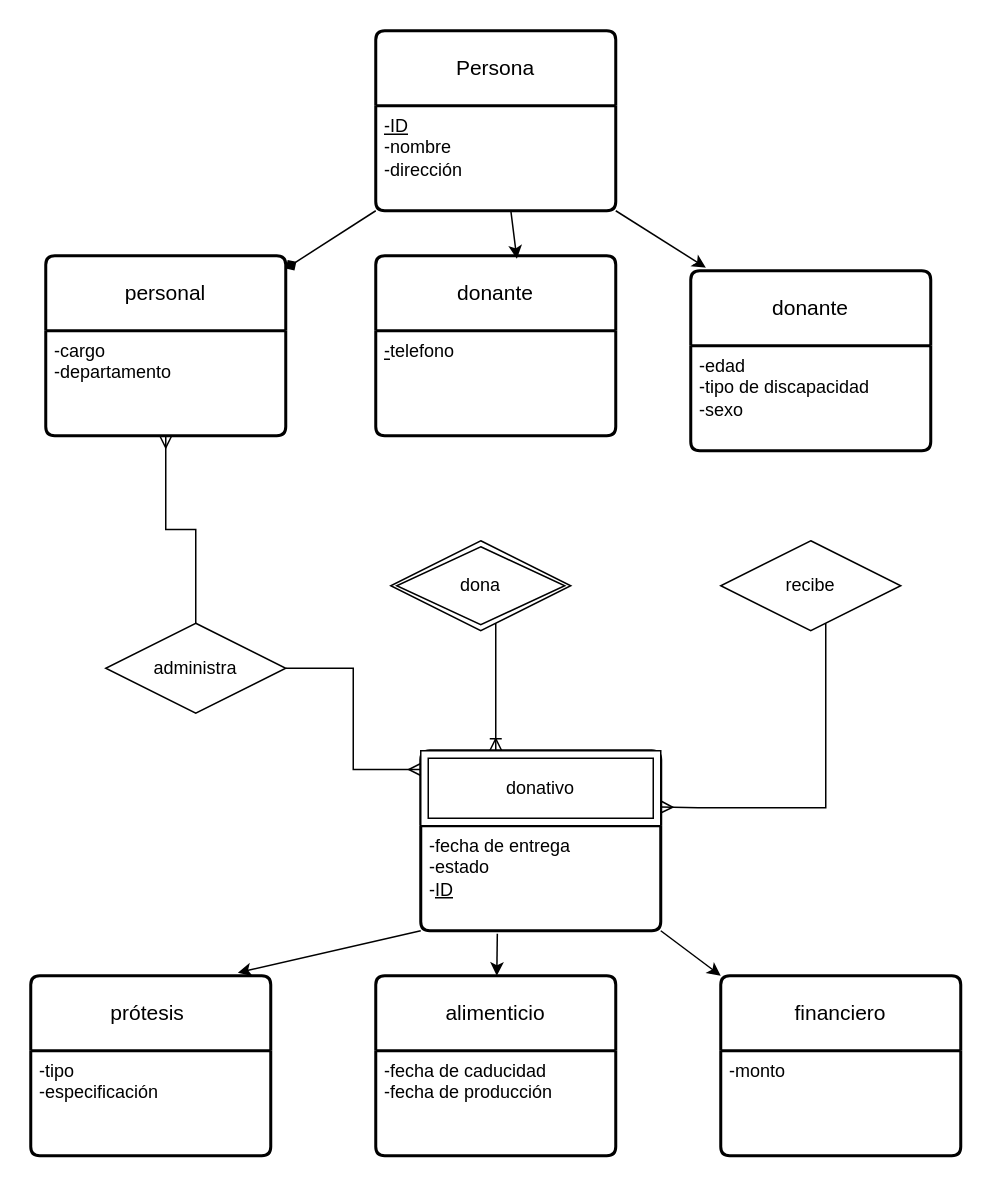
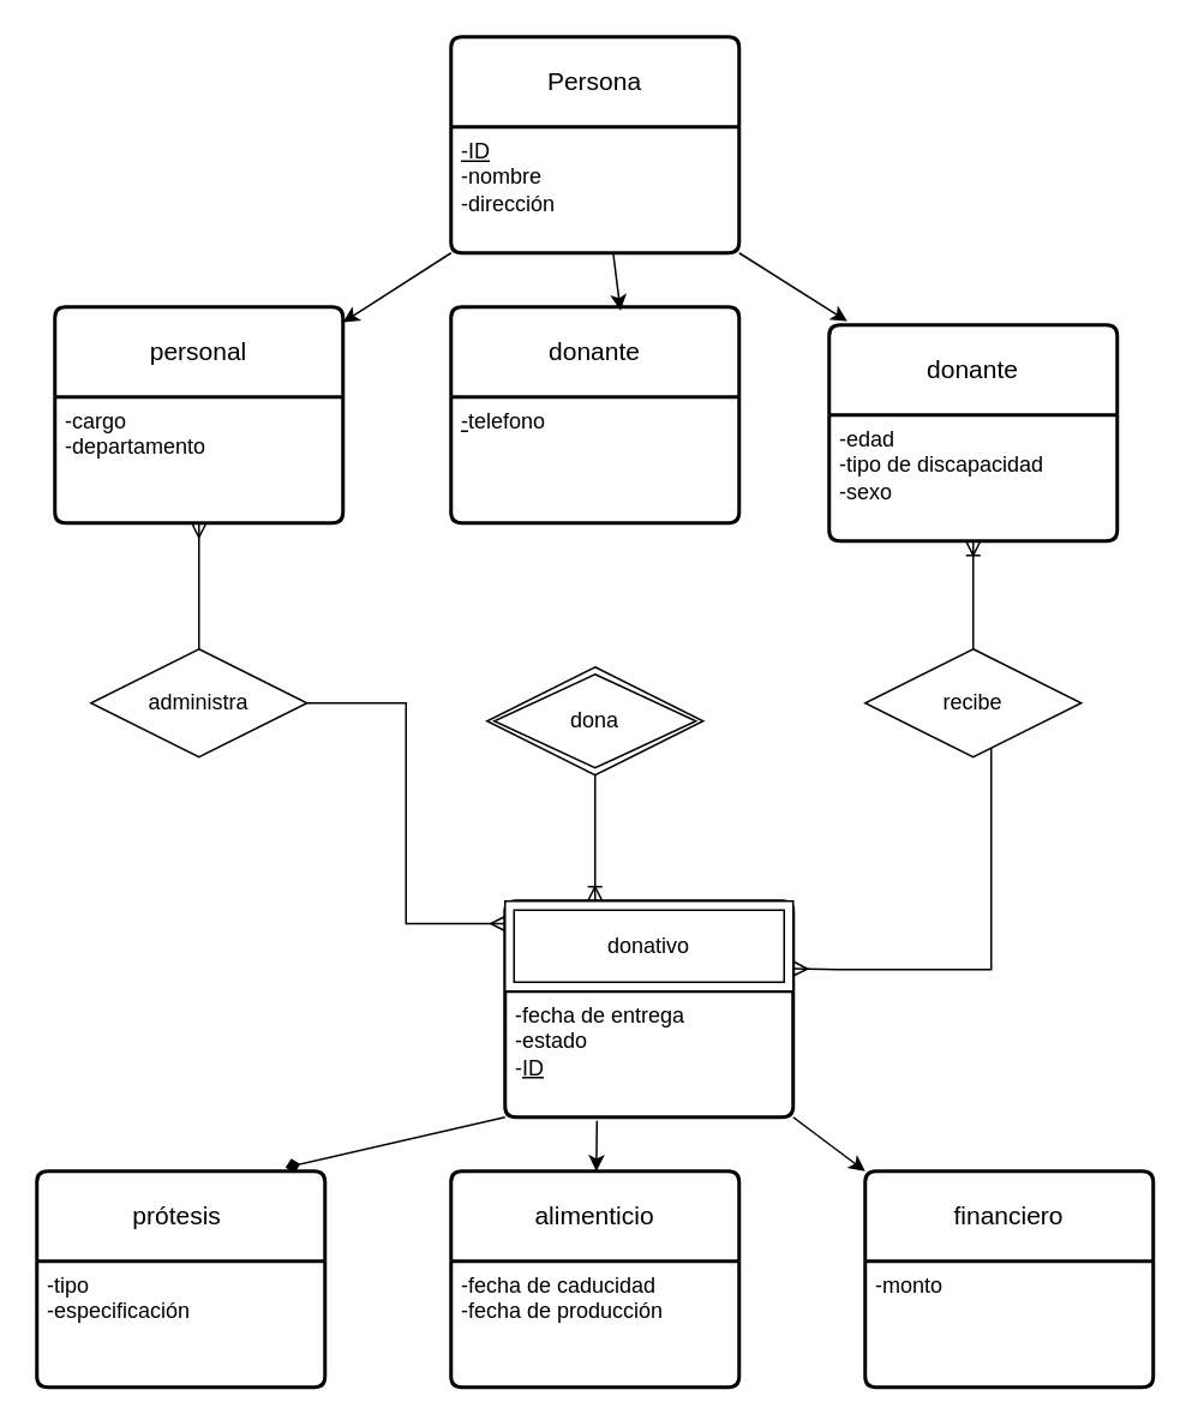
  <mxCell id="0" />
  <mxCell id="1" parent="0" />
  <mxCell id="2" value="Persona" style="swimlane;childLayout=stackLayout;horizontal=1;startSize=50;horizontalStack=0;rounded=1;fontSize=14;fontStyle=0;strokeWidth=2;resizeParent=0;resizeLast=1;shadow=0;dashed=0;align=center;arcSize=4;whiteSpace=wrap;html=1;" vertex="1" parent="1"><mxGeometry x="250" y="20" width="160" height="120" as="geometry" /></mxCell>
  <mxCell id="3" value="&lt;u&gt;-ID&lt;/u&gt;&lt;div&gt;-nombre&lt;/div&gt;&lt;div&gt;-dirección&lt;/div&gt;" style="align=left;strokeColor=none;fillColor=none;spacingLeft=4;fontSize=12;verticalAlign=top;resizable=0;rotatable=0;part=1;html=1;" vertex="1" parent="2"><mxGeometry y="50" width="160" height="70" as="geometry" /></mxCell>
  <mxCell id="4" value="donante" style="swimlane;childLayout=stackLayout;horizontal=1;startSize=50;horizontalStack=0;rounded=1;fontSize=14;fontStyle=0;strokeWidth=2;resizeParent=0;resizeLast=1;shadow=0;dashed=0;align=center;arcSize=4;whiteSpace=wrap;html=1;" vertex="1" parent="1"><mxGeometry x="250" y="170" width="160" height="120" as="geometry" /></mxCell>
  <mxCell id="5" value="&lt;u&gt;-&lt;/u&gt;telefono" style="align=left;strokeColor=none;fillColor=none;spacingLeft=4;fontSize=12;verticalAlign=top;resizable=0;rotatable=0;part=1;html=1;" vertex="1" parent="4"><mxGeometry y="50" width="160" height="70" as="geometry" /></mxCell>
  <mxCell id="6" value="donante" style="swimlane;childLayout=stackLayout;horizontal=1;startSize=50;horizontalStack=0;rounded=1;fontSize=14;fontStyle=0;strokeWidth=2;resizeParent=0;resizeLast=1;shadow=0;dashed=0;align=center;arcSize=4;whiteSpace=wrap;html=1;" vertex="1" parent="1"><mxGeometry x="460" y="180" width="160" height="120" as="geometry" /></mxCell>
  <mxCell id="7" value="-edad&lt;div&gt;-tipo de discapacidad&lt;/div&gt;&lt;div&gt;-sexo&lt;/div&gt;" style="align=left;strokeColor=none;fillColor=none;spacingLeft=4;fontSize=12;verticalAlign=top;resizable=0;rotatable=0;part=1;html=1;" vertex="1" parent="6"><mxGeometry y="50" width="160" height="70" as="geometry" /></mxCell>
  <mxCell id="8" value="personal" style="swimlane;childLayout=stackLayout;horizontal=1;startSize=50;horizontalStack=0;rounded=1;fontSize=14;fontStyle=0;strokeWidth=2;resizeParent=0;resizeLast=1;shadow=0;dashed=0;align=center;arcSize=4;whiteSpace=wrap;html=1;" vertex="1" parent="1"><mxGeometry x="30" y="170" width="160" height="120" as="geometry" /></mxCell>
  <mxCell id="9" value="-cargo&lt;div&gt;-departamento&lt;/div&gt;" style="align=left;strokeColor=none;fillColor=none;spacingLeft=4;fontSize=12;verticalAlign=top;resizable=0;rotatable=0;part=1;html=1;" vertex="1" parent="8"><mxGeometry y="50" width="160" height="70" as="geometry" /></mxCell>
  <mxCell id="10" value="donativo" style="swimlane;childLayout=stackLayout;horizontal=1;startSize=50;horizontalStack=0;rounded=1;fontSize=14;fontStyle=0;strokeWidth=2;resizeParent=0;resizeLast=1;shadow=0;dashed=0;align=center;arcSize=4;whiteSpace=wrap;html=1;" vertex="1" parent="1"><mxGeometry x="280" y="500" width="160" height="120" as="geometry" /></mxCell>
  <mxCell id="11" value="-fecha de entrega&lt;div&gt;-estado&lt;/div&gt;&lt;div&gt;-&lt;u&gt;ID&lt;/u&gt;&lt;/div&gt;" style="align=left;strokeColor=none;fillColor=none;spacingLeft=4;fontSize=12;verticalAlign=top;resizable=0;rotatable=0;part=1;html=1;" vertex="1" parent="10"><mxGeometry y="50" width="160" height="70" as="geometry" /></mxCell>
  <mxCell id="12" value="financiero" style="swimlane;childLayout=stackLayout;horizontal=1;startSize=50;horizontalStack=0;rounded=1;fontSize=14;fontStyle=0;strokeWidth=2;resizeParent=0;resizeLast=1;shadow=0;dashed=0;align=center;arcSize=4;whiteSpace=wrap;html=1;" vertex="1" parent="1"><mxGeometry x="480" y="650" width="160" height="120" as="geometry" /></mxCell>
  <mxCell id="13" value="-monto" style="align=left;strokeColor=none;fillColor=none;spacingLeft=4;fontSize=12;verticalAlign=top;resizable=0;rotatable=0;part=1;html=1;" vertex="1" parent="12"><mxGeometry y="50" width="160" height="70" as="geometry" /></mxCell>
  <mxCell id="14" value="alimenticio" style="swimlane;childLayout=stackLayout;horizontal=1;startSize=50;horizontalStack=0;rounded=1;fontSize=14;fontStyle=0;strokeWidth=2;resizeParent=0;resizeLast=1;shadow=0;dashed=0;align=center;arcSize=4;whiteSpace=wrap;html=1;" vertex="1" parent="1"><mxGeometry x="250" y="650" width="160" height="120" as="geometry" /></mxCell>
  <mxCell id="15" value="-fecha de caducidad&lt;div&gt;-fecha de producción&lt;span style=&quot;color: rgba(0, 0, 0, 0); font-family: monospace; font-size: 0px; background-color: initial;&quot;&gt;%3CmxGraphModel%3E%3Croot%3E%3CmxCell%20id%3D%220%22%2F%3E%3CmxCell%20id%3D%221%22%20parent%3D%220%22%2F%3E%3CmxCell%20id%3D%222%22%20value%3D%22donante%22%20style%3D%22swimlane%3BchildLayout%3DstackLayout%3Bhorizontal%3D1%3BstartSize%3D50%3BhorizontalStack%3D0%3Brounded%3D1%3BfontSize%3D14%3BfontStyle%3D0%3BstrokeWidth%3D2%3BresizeParent%3D0%3BresizeLast%3D1%3Bshadow%3D0%3Bdashed%3D0%3Balign%3Dcenter%3BarcSize%3D4%3BwhiteSpace%3Dwrap%3Bhtml%3D1%3B%22%20vertex%3D%221%22%20parent%3D%221%22%3E%3CmxGeometry%20x%3D%22580%22%20y%3D%22210%22%20width%3D%22160%22%20height%3D%22120%22%20as%3D%22geometry%22%2F%3E%3C%2FmxCell%3E%3CmxCell%20id%3D%223%22%20value%3D%22-edad%26lt%3Bdiv%26gt%3B-tipo%20de%20discapacidad%26lt%3B%2Fdiv%26gt%3B%26lt%3Bdiv%26gt%3B-sexo%26lt%3B%2Fdiv%26gt%3B%22%20style%3D%22align%3Dleft%3BstrokeColor%3Dnone%3BfillColor%3Dnone%3BspacingLeft%3D4%3BfontSize%3D12%3BverticalAlign%3Dtop%3Bresizable%3D0%3Brotatable%3D0%3Bpart%3D1%3Bhtml%3D1%3B%22%20vertex%3D%221%22%20parent%3D%222%22%3E%3CmxGeometry%20y%3D%2250%22%20width%3D%22160%22%20height%3D%2270%22%20as%3D%22geometry%22%2F%3E%3C%2FmxCell%3E%3C%2Froot%3E%3C%2FmxGraphModel%3E&lt;/span&gt;&lt;/div&gt;" style="align=left;strokeColor=none;fillColor=none;spacingLeft=4;fontSize=12;verticalAlign=top;resizable=0;rotatable=0;part=1;html=1;" vertex="1" parent="14"><mxGeometry y="50" width="160" height="70" as="geometry" /></mxCell>
  <mxCell id="16" value="prótesis&amp;nbsp;" style="swimlane;childLayout=stackLayout;horizontal=1;startSize=50;horizontalStack=0;rounded=1;fontSize=14;fontStyle=0;strokeWidth=2;resizeParent=0;resizeLast=1;shadow=0;dashed=0;align=center;arcSize=4;whiteSpace=wrap;html=1;" vertex="1" parent="1"><mxGeometry x="20" y="650" width="160" height="120" as="geometry" /></mxCell>
  <mxCell id="17" value="-tipo&lt;div&gt;-especificación&lt;/div&gt;" style="align=left;strokeColor=none;fillColor=none;spacingLeft=4;fontSize=12;verticalAlign=top;resizable=0;rotatable=0;part=1;html=1;" vertex="1" parent="16"><mxGeometry y="50" width="160" height="70" as="geometry" /></mxCell>
- <mxCell id="18" value="" style="endArrow=classic;html=1;rounded=0;entryX=0.863;entryY=-0.017;entryDx=0;entryDy=0;entryPerimeter=0;exitX=0;exitY=1;exitDx=0;exitDy=0;" edge="1" parent="1" source="11" target="16"><mxGeometry width="50" height="50" relative="1" as="geometry"><mxPoint x="290" y="590" as="sourcePoint" /><mxPoint x="340" y="540" as="targetPoint" /></mxGeometry></mxCell>
+ <mxCell id="18" value="" style="endArrow=diamond;html=1;rounded=0;entryX=0.863;entryY=-0.017;entryDx=0;entryDy=0;entryPerimeter=0;exitX=0;exitY=1;exitDx=0;exitDy=0;" edge="1" parent="1" source="11" target="16"><mxGeometry width="50" height="50" relative="1" as="geometry"><mxPoint x="290" y="590" as="sourcePoint" /><mxPoint x="340" y="540" as="targetPoint" /></mxGeometry></mxCell>
  <mxCell id="19" value="" style="endArrow=classic;html=1;rounded=0;exitX=0.319;exitY=1.029;exitDx=0;exitDy=0;exitPerimeter=0;" edge="1" parent="1" source="11" target="14"><mxGeometry width="50" height="50" relative="1" as="geometry"><mxPoint x="260" y="610" as="sourcePoint" /><mxPoint x="168" y="658" as="targetPoint" /></mxGeometry></mxCell>
  <mxCell id="20" value="" style="endArrow=classic;html=1;rounded=0;entryX=0;entryY=0;entryDx=0;entryDy=0;exitX=1;exitY=1;exitDx=0;exitDy=0;" edge="1" parent="1" source="11" target="12"><mxGeometry width="50" height="50" relative="1" as="geometry"><mxPoint x="270" y="620" as="sourcePoint" /><mxPoint x="178" y="668" as="targetPoint" /></mxGeometry></mxCell>
  <mxCell id="21" value="" style="endArrow=classic;html=1;rounded=0;entryX=0.063;entryY=-0.017;entryDx=0;entryDy=0;entryPerimeter=0;exitX=1;exitY=1;exitDx=0;exitDy=0;" edge="1" parent="1" source="3" target="6"><mxGeometry width="50" height="50" relative="1" as="geometry"><mxPoint x="290" y="290" as="sourcePoint" /><mxPoint x="340" y="240" as="targetPoint" /></mxGeometry></mxCell>
  <mxCell id="22" value="" style="endArrow=classic;html=1;rounded=0;entryX=0.588;entryY=0.017;entryDx=0;entryDy=0;entryPerimeter=0;exitX=0.563;exitY=1;exitDx=0;exitDy=0;exitPerimeter=0;" edge="1" parent="1" source="3" target="4"><mxGeometry width="50" height="50" relative="1" as="geometry"><mxPoint x="290" y="290" as="sourcePoint" /><mxPoint x="340" y="240" as="targetPoint" /></mxGeometry></mxCell>
- <mxCell id="23" value="" style="endArrow=diamond;html=1;rounded=0;exitX=0;exitY=1;exitDx=0;exitDy=0;" edge="1" parent="1" source="3" target="8"><mxGeometry width="50" height="50" relative="1" as="geometry"><mxPoint x="290" y="290" as="sourcePoint" /><mxPoint x="340" y="240" as="targetPoint" /></mxGeometry></mxCell>
+ <mxCell id="23" value="" style="endArrow=classic;html=1;rounded=0;exitX=0;exitY=1;exitDx=0;exitDy=0;" edge="1" parent="1" source="3" target="8"><mxGeometry width="50" height="50" relative="1" as="geometry"><mxPoint x="290" y="290" as="sourcePoint" /><mxPoint x="340" y="240" as="targetPoint" /></mxGeometry></mxCell>
  <mxCell id="24" value="donativo" style="shape=ext;margin=3;double=1;whiteSpace=wrap;html=1;align=center;" vertex="1" parent="1"><mxGeometry x="280" y="500" width="160" height="50" as="geometry" /></mxCell>
  <mxCell id="25" value="" style="edgeStyle=orthogonalEdgeStyle;rounded=0;orthogonalLoop=1;jettySize=auto;html=1;endArrow=ERoneToMany;endFill=0;" edge="1" parent="1" source="26" target="24"><mxGeometry relative="1" as="geometry"><Array as="points"><mxPoint x="330" y="480" /><mxPoint x="330" y="480" /></Array></mxGeometry></mxCell>
- <mxCell id="26" value="dona" style="shape=rhombus;double=1;perimeter=rhombusPerimeter;whiteSpace=wrap;html=1;align=center;" vertex="1" parent="1"><mxGeometry x="260" y="360" width="120" height="60" as="geometry" /></mxCell>
+ <mxCell id="26" value="dona" style="shape=rhombus;double=1;perimeter=rhombusPerimeter;whiteSpace=wrap;html=1;align=center;" vertex="1" parent="1"><mxGeometry x="270" y="370" width="120" height="60" as="geometry" /></mxCell>
  <mxCell id="27" style="edgeStyle=orthogonalEdgeStyle;rounded=0;orthogonalLoop=1;jettySize=auto;html=1;entryX=0;entryY=0.25;entryDx=0;entryDy=0;endArrow=ERmany;endFill=0;" edge="1" parent="1" source="29" target="24"><mxGeometry relative="1" as="geometry" /></mxCell>
  <mxCell id="28" value="" style="edgeStyle=orthogonalEdgeStyle;rounded=0;orthogonalLoop=1;jettySize=auto;html=1;endArrow=ERmany;endFill=0;" edge="1" parent="1" source="29" target="9"><mxGeometry relative="1" as="geometry" /></mxCell>
- <mxCell id="29" value="administra" style="shape=rhombus;perimeter=rhombusPerimeter;whiteSpace=wrap;html=1;align=center;" vertex="1" parent="1"><mxGeometry x="70" y="415" width="120" height="60" as="geometry" /></mxCell>
+ <mxCell id="29" value="administra" style="shape=rhombus;perimeter=rhombusPerimeter;whiteSpace=wrap;html=1;align=center;" vertex="1" parent="1"><mxGeometry x="50" y="360" width="120" height="60" as="geometry" /></mxCell>
+ <mxCell id="30" value="" style="edgeStyle=orthogonalEdgeStyle;rounded=0;orthogonalLoop=1;jettySize=auto;html=1;endArrow=ERoneToMany;endFill=0;" edge="1" parent="1" source="32" target="7"><mxGeometry relative="1" as="geometry" /></mxCell>
  <mxCell id="31" style="edgeStyle=orthogonalEdgeStyle;rounded=0;orthogonalLoop=1;jettySize=auto;html=1;entryX=1;entryY=0.75;entryDx=0;entryDy=0;endArrow=ERmany;endFill=0;" edge="1" parent="1" source="32" target="24"><mxGeometry relative="1" as="geometry"><Array as="points"><mxPoint x="550" y="538" /><mxPoint x="465" y="538" /></Array></mxGeometry></mxCell>
  <mxCell id="32" value="recibe" style="shape=rhombus;perimeter=rhombusPerimeter;whiteSpace=wrap;html=1;align=center;" vertex="1" parent="1"><mxGeometry x="480" y="360" width="120" height="60" as="geometry" /></mxCell>
